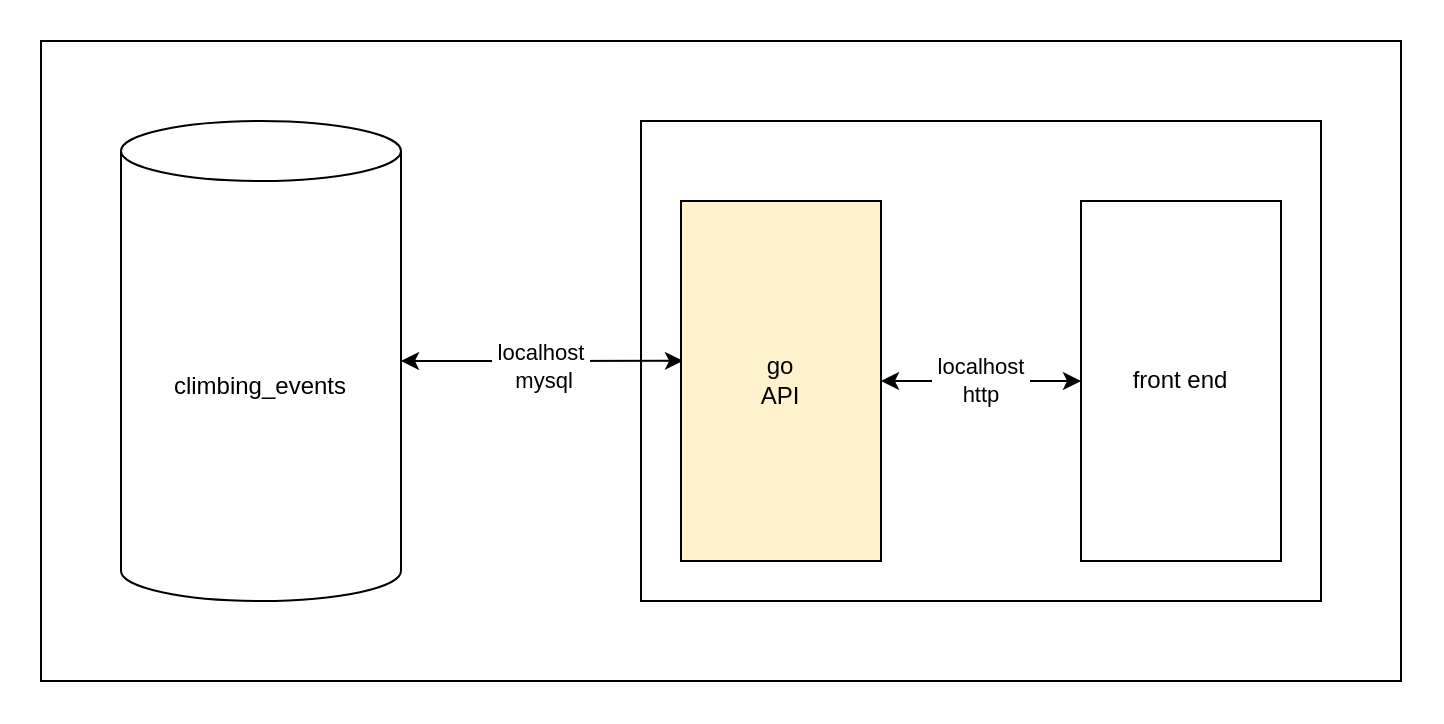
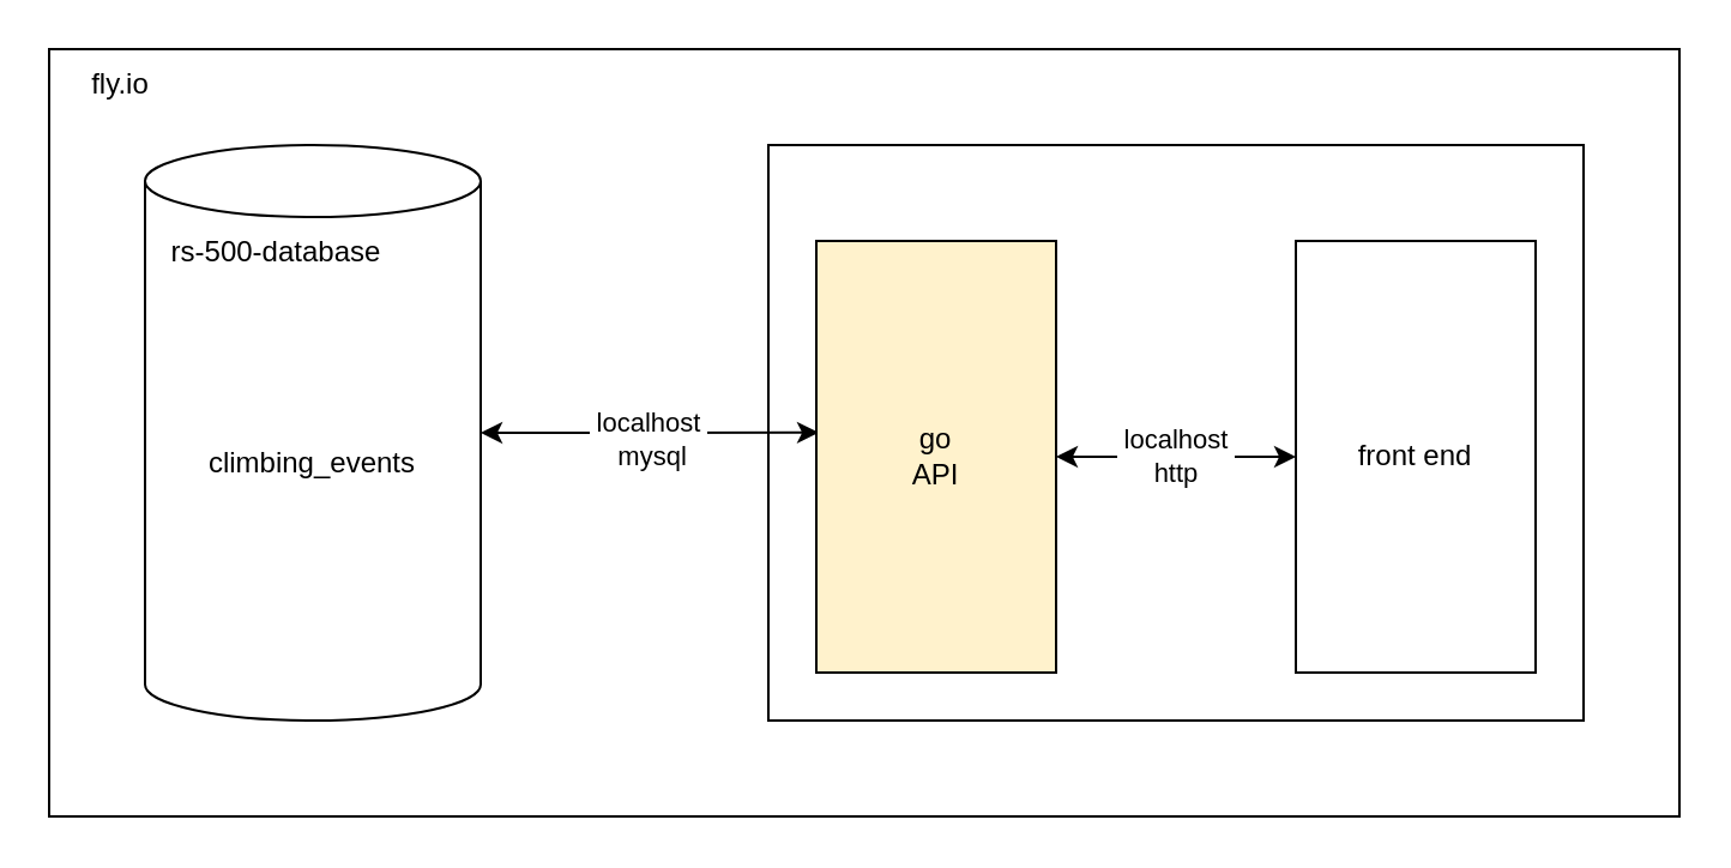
  <mxCell id="0" />
  <mxCell id="1" parent="0" />
  <mxCell id="2" value="" style="rounded=0;whiteSpace=wrap;html=1;fillColor=none;" vertex="1" parent="1"><mxGeometry x="20" y="20" width="680" height="320" as="geometry" /></mxCell>
+ <mxCell id="3" value="fly.io" style="text;html=1;align=center;verticalAlign=middle;whiteSpace=wrap;rounded=0;" vertex="1" parent="1"><mxGeometry x="20" y="20" width="60" height="30" as="geometry" /></mxCell>
  <mxCell id="4" value="" style="rounded=0;whiteSpace=wrap;html=1;fillColor=none;" vertex="1" parent="1"><mxGeometry x="320" y="60" width="340" height="240" as="geometry" /></mxCell>
  <mxCell id="5" style="edgeStyle=orthogonalEdgeStyle;rounded=0;orthogonalLoop=1;jettySize=auto;html=1;exitX=1;exitY=0.5;exitDx=0;exitDy=0;exitPerimeter=0;startArrow=classic;startFill=1;entryX=0.01;entryY=0.444;entryDx=0;entryDy=0;entryPerimeter=0;" edge="1" parent="1" source="7" target="11"><mxGeometry relative="1" as="geometry"><mxPoint x="339" y="180" as="targetPoint" /></mxGeometry></mxCell>
  <mxCell id="6" value="&lt;div&gt;&amp;nbsp;localhost&amp;nbsp;&lt;/div&gt;&amp;nbsp;mysql" style="edgeLabel;html=1;align=center;verticalAlign=middle;resizable=0;points=[];" vertex="1" connectable="0" parent="5"><mxGeometry x="-0.017" y="-2" relative="1" as="geometry"><mxPoint as="offset" /></mxGeometry></mxCell>
  <mxCell id="7" value="climbing_events" style="shape=cylinder3;whiteSpace=wrap;html=1;boundedLbl=1;backgroundOutline=1;size=15;" vertex="1" parent="1"><mxGeometry x="60" y="60" width="140" height="240" as="geometry" /></mxCell>
+ <mxCell id="8" value="rs-500-database" style="text;html=1;align=center;verticalAlign=middle;whiteSpace=wrap;rounded=0;" vertex="1" parent="1"><mxGeometry x="60" y="90" width="110" height="30" as="geometry" /></mxCell>
  <mxCell id="9" style="edgeStyle=orthogonalEdgeStyle;rounded=0;orthogonalLoop=1;jettySize=auto;html=1;exitX=1;exitY=0.5;exitDx=0;exitDy=0;startArrow=classic;startFill=1;" edge="1" parent="1" source="11" target="12"><mxGeometry relative="1" as="geometry" /></mxCell>
  <mxCell id="10" value="&amp;nbsp;localhost&amp;nbsp;&lt;div&gt;http&lt;/div&gt;" style="edgeLabel;html=1;align=center;verticalAlign=middle;resizable=0;points=[];" vertex="1" connectable="0" parent="9"><mxGeometry x="-0.02" y="1" relative="1" as="geometry"><mxPoint as="offset" /></mxGeometry></mxCell>
  <mxCell id="11" value="&lt;div&gt;&lt;span style=&quot;background-color: initial;&quot;&gt;go&lt;/span&gt;&lt;br&gt;&lt;/div&gt;&lt;div&gt;API&lt;/div&gt;" style="rounded=0;whiteSpace=wrap;html=1;fillColor=#fff2cc;" vertex="1" parent="1"><mxGeometry x="340" y="100" width="100" height="180" as="geometry" /></mxCell>
  <mxCell id="12" value="front end" style="rounded=0;whiteSpace=wrap;html=1;" vertex="1" parent="1"><mxGeometry x="540" y="100" width="100" height="180" as="geometry" /></mxCell>
